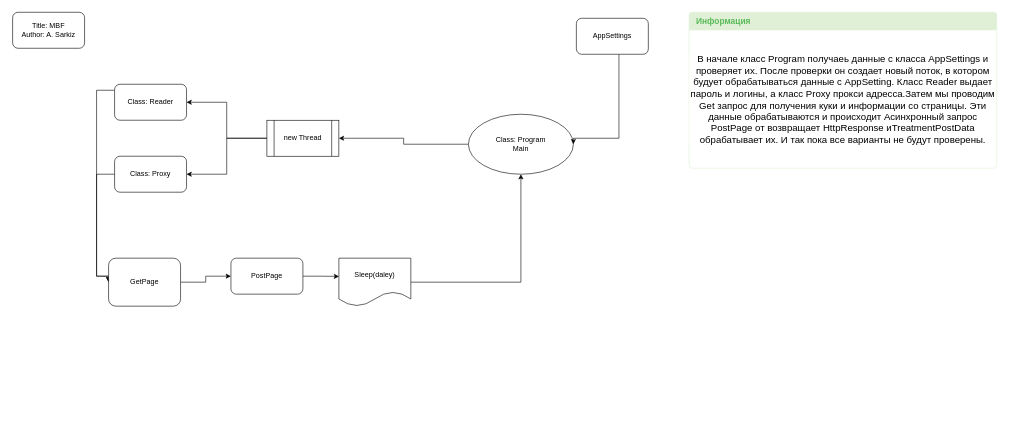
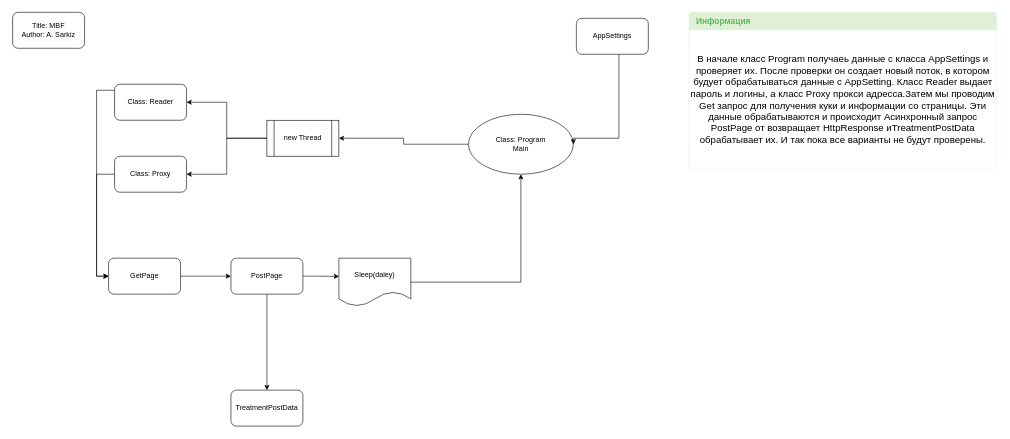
  <mxCell id="0" />
  <mxCell id="1" parent="0" />
  <mxCell id="2" value="" style="rounded=1;whiteSpace=wrap;html=1;" parent="1" vertex="1"><mxGeometry x="20" y="20" width="120" height="60" as="geometry" /></mxCell>
  <mxCell id="3" value="Title: MBF&lt;br&gt;Author: A. Sarkiz" style="text;html=1;strokeColor=none;fillColor=none;align=center;verticalAlign=middle;whiteSpace=wrap;rounded=0;" parent="1" vertex="1"><mxGeometry x="25" y="30" width="110" height="40" as="geometry" /></mxCell>
  <mxCell id="4" style="edgeStyle=orthogonalEdgeStyle;rounded=0;orthogonalLoop=1;jettySize=auto;html=1;exitX=0;exitY=0.5;exitDx=0;exitDy=0;entryX=1;entryY=0.5;entryDx=0;entryDy=0;" parent="1" source="5" target="21" edge="1"><mxGeometry relative="1" as="geometry" /></mxCell>
  <mxCell id="5" value="Class: Program&lt;br&gt;Main" style="ellipse;whiteSpace=wrap;html=1;" parent="1" vertex="1"><mxGeometry x="780" y="190" width="175" height="100" as="geometry" /></mxCell>
  <mxCell id="6" style="edgeStyle=orthogonalEdgeStyle;rounded=0;orthogonalLoop=1;jettySize=auto;html=1;entryX=0;entryY=0.5;entryDx=0;entryDy=0;" parent="1" source="7" target="13" edge="1"><mxGeometry relative="1" as="geometry"><Array as="points"><mxPoint x="160" y="150" /><mxPoint x="160" y="460" /></Array></mxGeometry></mxCell>
  <mxCell id="7" value="Class: Reader" style="rounded=1;whiteSpace=wrap;html=1;" parent="1" vertex="1"><mxGeometry x="190" y="140" width="120" height="60" as="geometry" /></mxCell>
  <mxCell id="8" style="edgeStyle=orthogonalEdgeStyle;rounded=0;orthogonalLoop=1;jettySize=auto;html=1;entryX=0;entryY=0.5;entryDx=0;entryDy=0;" parent="1" source="9" target="13" edge="1"><mxGeometry relative="1" as="geometry"><Array as="points"><mxPoint x="160" y="290" /><mxPoint x="160" y="460" /></Array></mxGeometry></mxCell>
  <mxCell id="9" value="Class: Proxy" style="rounded=1;whiteSpace=wrap;html=1;" parent="1" vertex="1"><mxGeometry x="190" y="260" width="120" height="60" as="geometry" /></mxCell>
  <mxCell id="10" style="edgeStyle=orthogonalEdgeStyle;rounded=0;orthogonalLoop=1;jettySize=auto;html=1;entryX=1;entryY=0.5;entryDx=0;entryDy=0;" parent="1" source="11" target="5" edge="1"><mxGeometry relative="1" as="geometry"><Array as="points"><mxPoint x="1031" y="230" /></Array></mxGeometry></mxCell>
  <mxCell id="11" value="AppSettings" style="rounded=1;whiteSpace=wrap;html=1;" parent="1" vertex="1"><mxGeometry x="960" y="30" width="120" height="60" as="geometry" /></mxCell>
  <mxCell id="12" style="edgeStyle=orthogonalEdgeStyle;rounded=0;orthogonalLoop=1;jettySize=auto;html=1;entryX=0;entryY=0.5;entryDx=0;entryDy=0;" parent="1" source="13" target="16" edge="1"><mxGeometry relative="1" as="geometry" /></mxCell>
- <mxCell id="13" value="GetPage" style="rounded=1;whiteSpace=wrap;html=1;" parent="1" vertex="1"><mxGeometry x="180" y="430" width="120" height="80" as="geometry" /></mxCell>
+ <mxCell id="13" value="GetPage" style="rounded=1;whiteSpace=wrap;html=1;" parent="1" vertex="1"><mxGeometry x="180" y="430" width="120" height="60" as="geometry" /></mxCell>
  <mxCell id="14" style="edgeStyle=orthogonalEdgeStyle;rounded=0;orthogonalLoop=1;jettySize=auto;html=1;exitX=1;exitY=0.5;exitDx=0;exitDy=0;entryX=0.002;entryY=0.38;entryDx=0;entryDy=0;entryPerimeter=0;" parent="1" source="16" target="18" edge="1"><mxGeometry relative="1" as="geometry" /></mxCell>
+ <mxCell id="15" style="edgeStyle=orthogonalEdgeStyle;rounded=0;orthogonalLoop=1;jettySize=auto;html=1;entryX=0.5;entryY=0;entryDx=0;entryDy=0;" parent="1" source="16" target="22" edge="1"><mxGeometry relative="1" as="geometry"><mxPoint x="444" y="610" as="targetPoint" /></mxGeometry></mxCell>
  <mxCell id="16" value="PostPage" style="rounded=1;whiteSpace=wrap;html=1;" parent="1" vertex="1"><mxGeometry x="384" y="430" width="120" height="60" as="geometry" /></mxCell>
  <mxCell id="17" style="edgeStyle=orthogonalEdgeStyle;rounded=0;orthogonalLoop=1;jettySize=auto;html=1;entryX=0.5;entryY=1;entryDx=0;entryDy=0;" parent="1" source="18" target="5" edge="1"><mxGeometry relative="1" as="geometry"><mxPoint x="900" y="340" as="targetPoint" /></mxGeometry></mxCell>
  <mxCell id="18" value="Sleep(daley)" style="shape=document;whiteSpace=wrap;html=1;boundedLbl=1;" parent="1" vertex="1"><mxGeometry x="564" y="430" width="120" height="80" as="geometry" /></mxCell>
  <mxCell id="19" style="edgeStyle=orthogonalEdgeStyle;rounded=0;orthogonalLoop=1;jettySize=auto;html=1;entryX=1;entryY=0.5;entryDx=0;entryDy=0;" parent="1" source="21" target="7" edge="1"><mxGeometry relative="1" as="geometry"><Array as="points"><mxPoint x="377" y="230" /><mxPoint x="377" y="170" /></Array></mxGeometry></mxCell>
  <mxCell id="20" style="edgeStyle=orthogonalEdgeStyle;rounded=0;orthogonalLoop=1;jettySize=auto;html=1;entryX=1;entryY=0.5;entryDx=0;entryDy=0;" parent="1" source="21" target="9" edge="1"><mxGeometry relative="1" as="geometry" /></mxCell>
  <mxCell id="21" value="new Thread" style="shape=process;whiteSpace=wrap;html=1;backgroundOutline=1;" parent="1" vertex="1"><mxGeometry x="444" y="200" width="120" height="60" as="geometry" /></mxCell>
+ <mxCell id="22" value="&lt;div&gt;TreatmentPostData&lt;/div&gt;" style="rounded=1;whiteSpace=wrap;html=1;" parent="1" vertex="1"><mxGeometry x="384" y="650" width="120" height="60" as="geometry" /></mxCell>
  <mxCell id="23" value="&lt;font style=&quot;font-size: 16px&quot;&gt;В начале класс Program получаеь данные с класса AppSettings и проверяет их. После проверки он создает новый поток, в котором будует обрабатываться данные с AppSetting. Класс Reader выдает пароль и логины, а класс Proxy прокси адресса.Затем мы проводим Get запрос для получения куки и информации со страницы. Эти данные обрабатываются и происходит Асинхронный запрос PostPage от возвращает HttpResponse иTreatmentPostData обрабатывает их. И так пока все варианты не будут проверены.&lt;br&gt;&lt;/font&gt;" style="html=1;shadow=0;dashed=0;shape=mxgraph.bootstrap.rrect;align=center;rSize=5;strokeColor=#E0F0D6;fillColor=#ffffff;fontColor=#000000;spacingTop=30;whiteSpace=wrap;labelBackgroundColor=#ffffff;" vertex="1" parent="1"><mxGeometry x="1148" y="20" width="513" height="260" as="geometry" /></mxCell>
  <mxCell id="24" value="Информация" style="html=1;shadow=0;dashed=0;shape=mxgraph.bootstrap.topButton;rSize=5;strokeColor=none;fillColor=#E0F0D6;fontColor=#59B958;fontSize=14;fontStyle=1;align=left;spacingLeft=10;whiteSpace=wrap;resizeWidth=1;" vertex="1" parent="23"><mxGeometry width="513" height="30" relative="1" as="geometry" /></mxCell>
